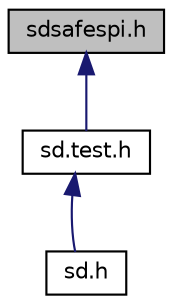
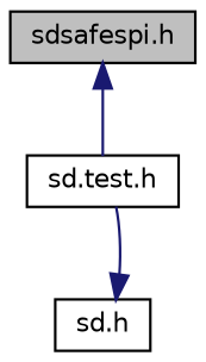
  digraph {
    node [color=black fillcolor=white fontname=Helvetica fontsize=10 shape=record style=filled]
    edge [color=midnightblue dir=back fontname=Helvetica fontsize=10 labelfontname=Helvetica labelfontsize=10 style=solid]
    n1 [fillcolor=grey75 fontcolor=black height=0.2 label="sdsafespi.h" width=0.4]
    n2 [height=0.2 label="sd.test.h" width=0.4]
    n3 [height=0.2 label="sd.h" width=0.4]
    n1 -> n2
-   n2 -> n3
+   n3 -> n2
  }
